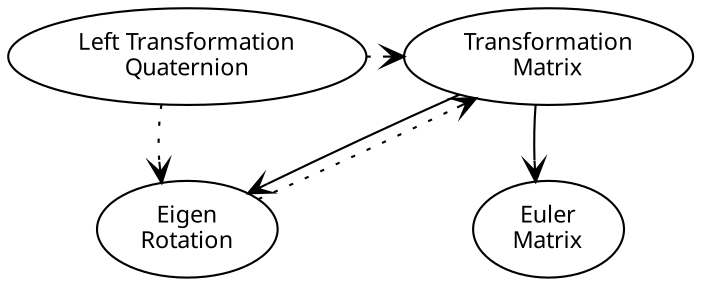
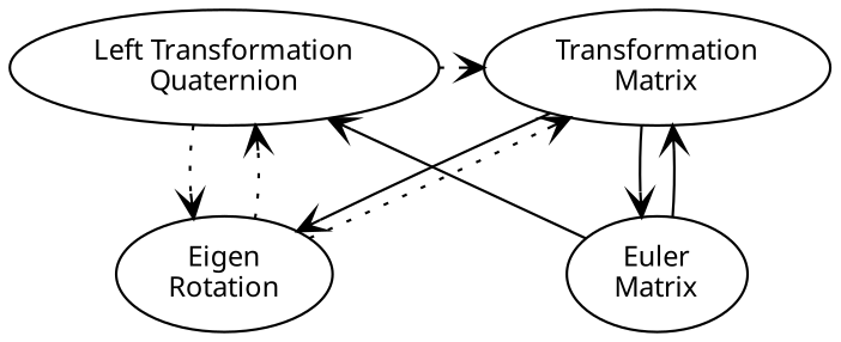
  digraph {
    compound=true
    fontname="Noto Sans"
    node [fontname="Noto Sans" fontsize=11]
    edge [arrowhead=vee fontname="Noto Sans" fontsize=11]
    n1 [label="Transformation\nMatrix"]
    n2 [label="Left Transformation\nQuaternion"]
    n3 [label="Eigen\nRotation"]
    n4 [label="Euler\nMatrix"]
    subgraph sub_1 {
      rank=same
      n1
      n2
    }
    subgraph sub_2 {
      rank=same
      n3
      n4
    }
    n1 -> n3 [minlen=1.5]
    n1 -> n4 [minlen=1.5]
    n2 -> n1 [style=dotted]
    n2 -> n3 [style=dotted]
    n2 -> n3 [style=invis weight=10]
    n3 -> n1 [minlen=1.5 style=dotted]
+   n3 -> n2 [minlen=1.5 style=dotted]
+   n4 -> n1 [minlen=1]
+   n4 -> n2
  }
